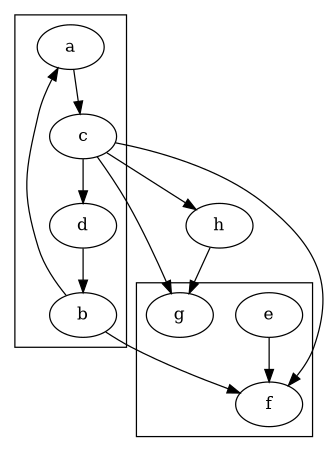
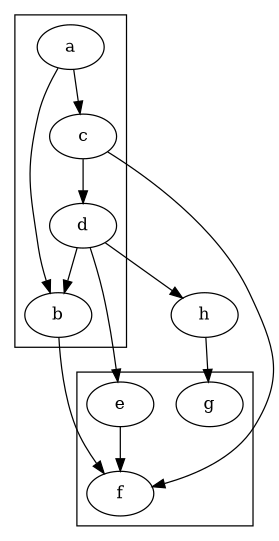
  digraph {
    compound=true
    a
    b
    c
    d
    e
    g
    f
    h
    subgraph cluster_1 {
      a
      b
      c
      d
    }
    subgraph cluster_2 {
      e
      g
      f
    }
-   b -> a
+   a -> b
    a -> c
    b -> f
    c -> d
-   c -> g
    c -> f
    d -> b
-   c -> h
+   d -> e
+   d -> h
    e -> f
    h -> g
  }
